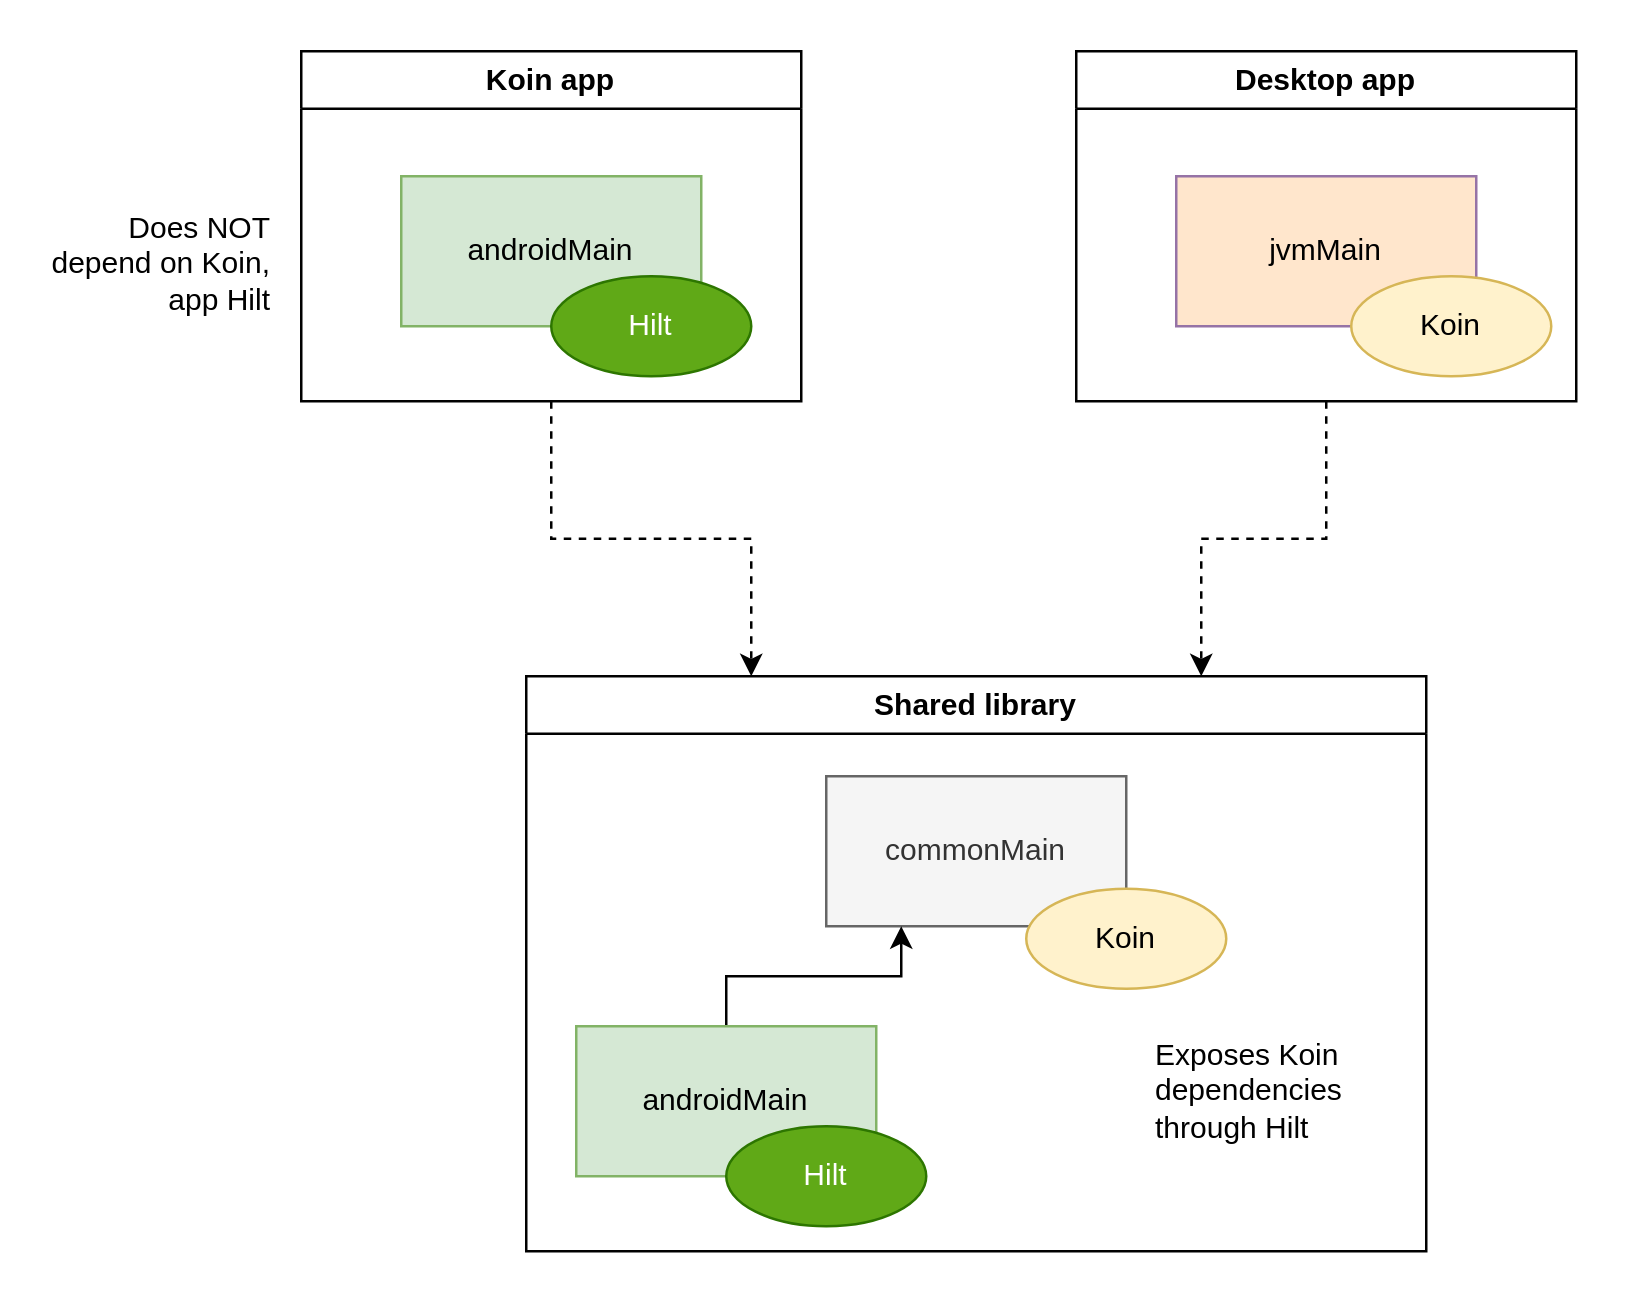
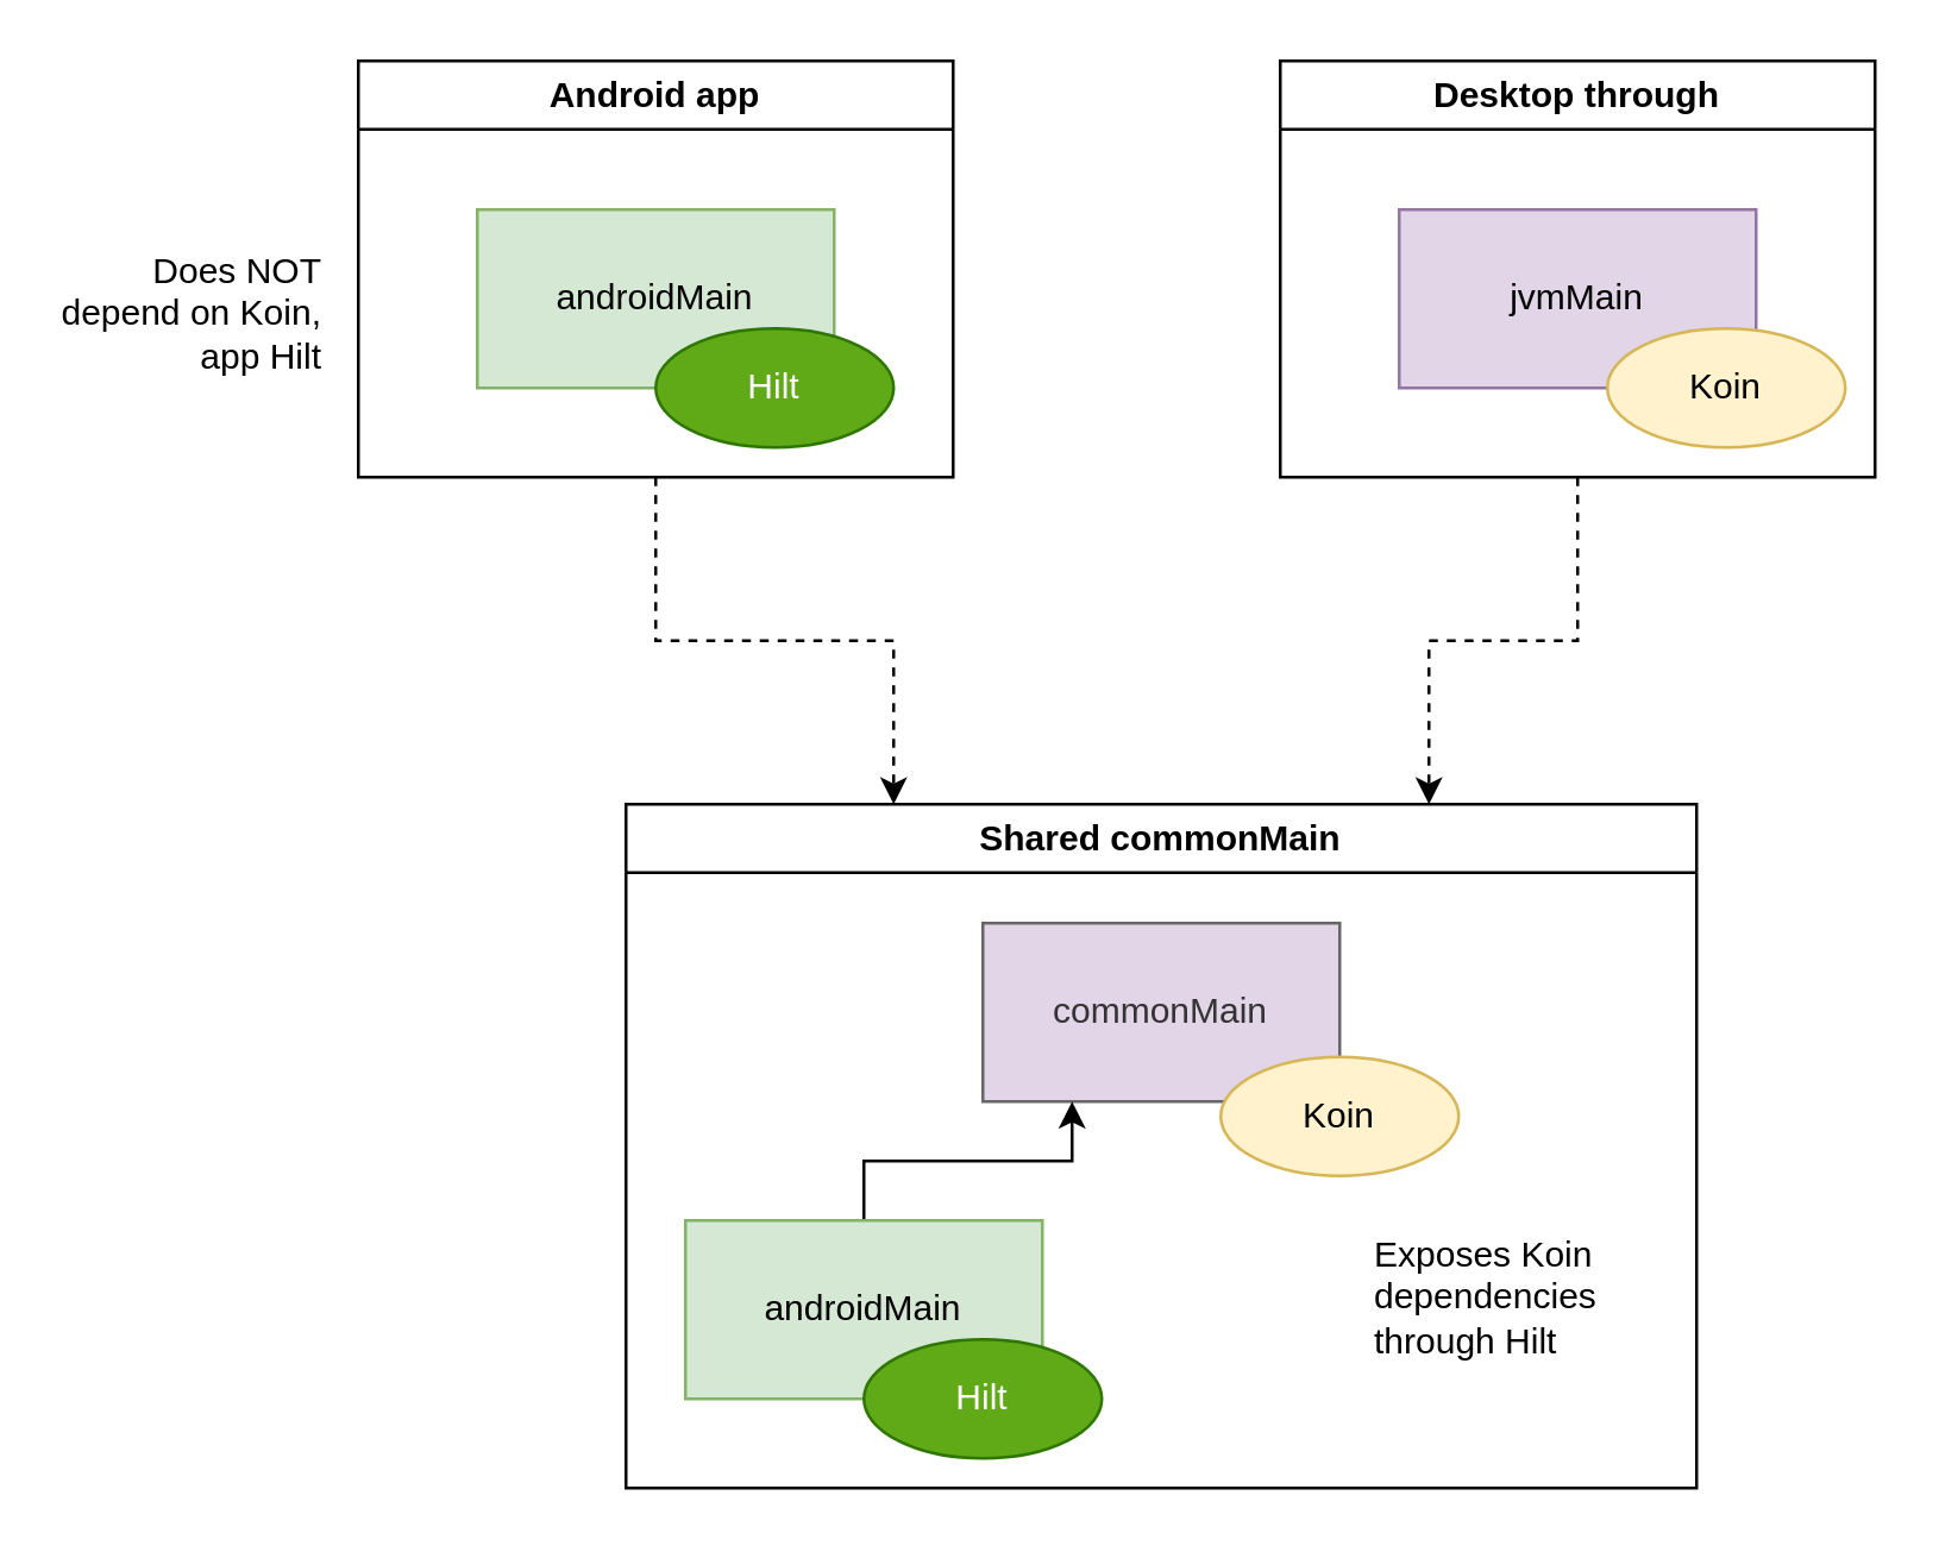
  <mxCell id="0" />
  <mxCell id="1" parent="0" />
- <mxCell id="2" value="Shared library" style="swimlane;whiteSpace=wrap;html=1;" vertex="1" parent="1"><mxGeometry x="210" y="270" width="360" height="230" as="geometry" /></mxCell>
- <mxCell id="3" value="commonMain" style="rounded=0;whiteSpace=wrap;html=1;fillColor=#f5f5f5;strokeColor=#666666;fontColor=#333333;" vertex="1" parent="2"><mxGeometry x="120" y="40" width="120" height="60" as="geometry" /></mxCell>
+ <mxCell id="2" value="Shared commonMain" style="swimlane;whiteSpace=wrap;html=1;" vertex="1" parent="1"><mxGeometry x="210" y="270" width="360" height="230" as="geometry" /></mxCell>
+ <mxCell id="3" value="commonMain" style="rounded=0;whiteSpace=wrap;html=1;fillColor=#e1d5e7;strokeColor=#666666;fontColor=#333333;" vertex="1" parent="2"><mxGeometry x="120" y="40" width="120" height="60" as="geometry" /></mxCell>
  <mxCell id="4" style="edgeStyle=orthogonalEdgeStyle;rounded=0;orthogonalLoop=1;jettySize=auto;html=1;entryX=0.25;entryY=1;entryDx=0;entryDy=0;" edge="1" parent="2" source="5" target="3"><mxGeometry relative="1" as="geometry" /></mxCell>
  <mxCell id="5" value="androidMain" style="rounded=0;whiteSpace=wrap;html=1;fillColor=#d5e8d4;strokeColor=#82b366;" vertex="1" parent="2"><mxGeometry x="20" y="140" width="120" height="60" as="geometry" /></mxCell>
  <mxCell id="6" value="Hilt" style="ellipse;whiteSpace=wrap;html=1;fillColor=#60a917;fontColor=#ffffff;strokeColor=#2D7600;" vertex="1" parent="2"><mxGeometry x="80" y="180" width="80" height="40" as="geometry" /></mxCell>
  <mxCell id="7" value="Koin" style="ellipse;whiteSpace=wrap;html=1;fillColor=#fff2cc;strokeColor=#d6b656;" vertex="1" parent="2"><mxGeometry x="200" y="85" width="80" height="40" as="geometry" /></mxCell>
  <mxCell id="8" value="Exposes Koin dependencies through Hilt" style="text;html=1;strokeColor=none;fillColor=none;align=left;verticalAlign=middle;whiteSpace=wrap;rounded=0;" vertex="1" parent="2"><mxGeometry x="250" y="151" width="90" height="30" as="geometry" /></mxCell>
  <mxCell id="9" style="edgeStyle=orthogonalEdgeStyle;rounded=0;orthogonalLoop=1;jettySize=auto;html=1;entryX=0.25;entryY=0;entryDx=0;entryDy=0;dashed=1;" edge="1" parent="1" source="10" target="2"><mxGeometry relative="1" as="geometry" /></mxCell>
- <mxCell id="10" value="Koin app" style="swimlane;whiteSpace=wrap;html=1;" vertex="1" parent="1"><mxGeometry x="120" y="20" width="200" height="140" as="geometry" /></mxCell>
+ <mxCell id="10" value="Android app" style="swimlane;whiteSpace=wrap;html=1;" vertex="1" parent="1"><mxGeometry x="120" y="20" width="200" height="140" as="geometry" /></mxCell>
  <mxCell id="11" value="androidMain" style="rounded=0;whiteSpace=wrap;html=1;fillColor=#d5e8d4;strokeColor=#82b366;" vertex="1" parent="10"><mxGeometry x="40" y="50" width="120" height="60" as="geometry" /></mxCell>
  <mxCell id="12" value="Hilt" style="ellipse;whiteSpace=wrap;html=1;fillColor=#60a917;fontColor=#ffffff;strokeColor=#2D7600;" vertex="1" parent="10"><mxGeometry x="100" y="90" width="80" height="40" as="geometry" /></mxCell>
  <mxCell id="13" style="edgeStyle=orthogonalEdgeStyle;rounded=0;orthogonalLoop=1;jettySize=auto;html=1;entryX=0.75;entryY=0;entryDx=0;entryDy=0;dashed=1;" edge="1" parent="1" source="14" target="2"><mxGeometry relative="1" as="geometry" /></mxCell>
- <mxCell id="14" value="Desktop app" style="swimlane;whiteSpace=wrap;html=1;" vertex="1" parent="1"><mxGeometry x="430" y="20" width="200" height="140" as="geometry" /></mxCell>
- <mxCell id="15" value="jvmMain" style="rounded=0;whiteSpace=wrap;html=1;fillColor=#ffe6cc;strokeColor=#9673a6;" vertex="1" parent="14"><mxGeometry x="40" y="50" width="120" height="60" as="geometry" /></mxCell>
+ <mxCell id="14" value="Desktop through" style="swimlane;whiteSpace=wrap;html=1;" vertex="1" parent="1"><mxGeometry x="430" y="20" width="200" height="140" as="geometry" /></mxCell>
+ <mxCell id="15" value="jvmMain" style="rounded=0;whiteSpace=wrap;html=1;fillColor=#e1d5e7;strokeColor=#9673a6;" vertex="1" parent="14"><mxGeometry x="40" y="50" width="120" height="60" as="geometry" /></mxCell>
  <mxCell id="16" value="Koin" style="ellipse;whiteSpace=wrap;html=1;fillColor=#fff2cc;strokeColor=#d6b656;" vertex="1" parent="14"><mxGeometry x="110" y="90" width="80" height="40" as="geometry" /></mxCell>
  <mxCell id="17" value="Does NOT depend on Koin, app Hilt" style="text;html=1;strokeColor=none;fillColor=none;align=right;verticalAlign=middle;whiteSpace=wrap;rounded=0;" vertex="1" parent="1"><mxGeometry x="20" y="90" width="90" height="30" as="geometry" /></mxCell>
